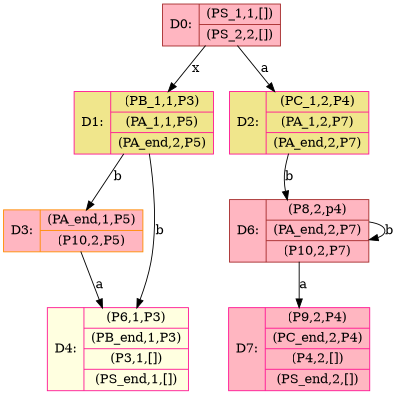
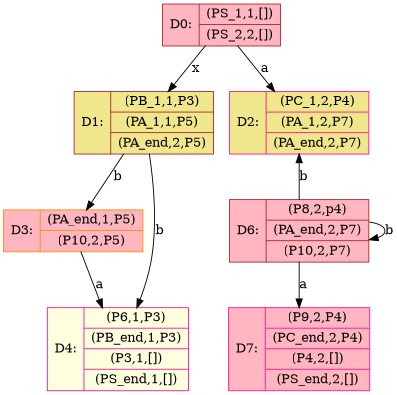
  digraph {
    node [color=brown fillcolor=lightpink shape=record style=filled]
    n1 [label="D0:|{(PS_1,1,[])|(PS_2,2,[])}"]
-   n2 [color=deeppink fillcolor=khaki label="D1:|{(PB_1,1,P3)|(PA_1,1,P5)|(PA_end,2,P5)}"]
+   n2 [fillcolor=khaki label="D1:|{(PB_1,1,P3)|(PA_1,1,P5)|(PA_end,2,P5)}"]
    n3 [color=deeppink fillcolor=khaki label="D2:|{(PC_1,2,P4)|(PA_1,2,P7)|(PA_end,2,P7)}"]
    n4 [color=darkorange label="D3:|{(PA_end,1,P5)|(P10,2,P5)}"]
    n5 [color=deeppink fillcolor=lightyellow label="D4:|{(P6,1,P3)|(PB_end,1,P3)|(P3,1,[])|(PS_end,1,[])}"]
    n6 [label="D6:|{(P8,2,p4)|(PA_end,2,P7)|(P10,2,P7)}"]
    n7 [color=deeppink label="D7:|{(P9,2,P4)|(PC_end,2,P4)|(P4,2,[])|(PS_end,2,[])}"]
    n1 -> n2 [label=x]
    n1 -> n3 [label=a]
    n2 -> n4 [label=b]
    n2 -> n5 [label=b]
-   n3 -> n6 [label=b]
+   n6 -> n3 [label=b]
    n4 -> n5 [label=a]
    n6 -> n6 [label=b]
    n6 -> n7 [label=a]
  }
